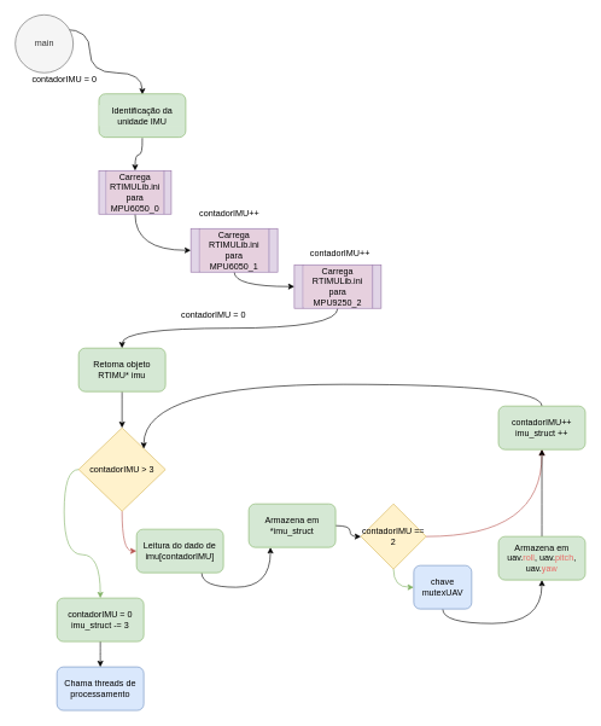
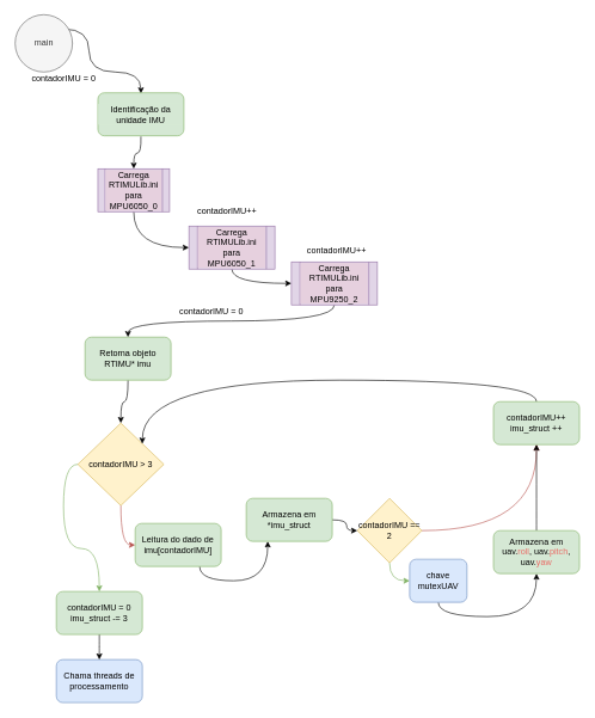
  <mxCell id="0" />
  <mxCell id="1" parent="0" />
  <mxCell id="2" parent="1" style="edgeStyle=orthogonalEdgeStyle;curved=1;orthogonalLoop=1;jettySize=auto;html=1;entryX=0.5;entryY=0;entryDx=0;entryDy=0;exitX=1;exitY=0.5;exitDx=0;exitDy=0;" edge="1" source="3"><mxGeometry as="geometry" relative="1"><mxPoint as="targetPoint" x="196" y="130" /><Array as="points"><mxPoint x="53.5" y="40" /><mxPoint x="123.5" y="40" /><mxPoint x="123.5" y="100" /><mxPoint x="196.5" y="100" /></Array></mxGeometry></mxCell>
  <mxCell id="3" value="main" parent="1" style="ellipse;whiteSpace=wrap;html=1;aspect=fixed;fillColor=#f5f5f5;strokeColor=#666666;fontColor=#333333;" vertex="1"><mxGeometry as="geometry" x="20.5" y="20" width="80" height="80" /></mxCell>
  <mxCell id="4" value="" parent="1" style="edgeStyle=orthogonalEdgeStyle;curved=1;orthogonalLoop=1;jettySize=auto;html=1;" edge="1" target="6"><mxGeometry as="geometry" relative="1"><mxPoint as="sourcePoint" x="196" y="190" /></mxGeometry></mxCell>
  <mxCell id="5" parent="1" style="edgeStyle=orthogonalEdgeStyle;curved=1;orthogonalLoop=1;jettySize=auto;html=1;entryX=0;entryY=0.5;entryDx=0;entryDy=0;exitX=0.5;exitY=1;exitDx=0;exitDy=0;" edge="1" source="6" target="10"><mxGeometry as="geometry" relative="1" /></mxCell>
  <mxCell id="6" value="&lt;span style='font: 12px/1.2 &quot;helvetica&quot;; text-align: center; color: rgb(0, 0, 0); text-transform: none; text-indent: 0px; letter-spacing: normal; text-decoration: none; word-spacing: 0px; display: inline; white-space: normal; float: none; overflow-wrap: normal;'&gt;Carrega RTIMULib.ini para MPU6050_0&lt;/span&gt;" parent="1" style="shape=process;whiteSpace=wrap;html=1;backgroundOutline=1;fillColor=#e1d5e7;strokeColor=#9673a6;labelBackgroundColor=#E6D0DE;" vertex="1"><mxGeometry x="136" y="235" as="geometry" width="100" height="60" /></mxCell>
  <mxCell id="7" parent="1" style="edgeStyle=orthogonalEdgeStyle;curved=1;orthogonalLoop=1;jettySize=auto;html=1;entryX=0.5;entryY=0;entryDx=0;entryDy=0;exitX=0.5;exitY=1;exitDx=0;exitDy=0;" edge="1" source="8" target="15"><mxGeometry as="geometry" relative="1" /></mxCell>
  <mxCell id="8" value="&lt;span style='font: 12px/1.2 &quot;helvetica&quot;; text-align: center; color: rgb(0, 0, 0); text-transform: none; text-indent: 0px; letter-spacing: normal; text-decoration: none; word-spacing: 0px; display: inline; white-space: normal; float: none; overflow-wrap: normal;'&gt;Carrega RTIMULib.ini para MPU9250_2&lt;/span&gt;" parent="1" style="shape=process;whiteSpace=wrap;html=1;backgroundOutline=1;fillColor=#e1d5e7;strokeColor=#9673a6;labelBackgroundColor=#E6D0DE;" vertex="1"><mxGeometry as="geometry" x="406" y="365" width="120" height="60" /></mxCell>
  <mxCell id="9" parent="1" style="edgeStyle=orthogonalEdgeStyle;curved=1;orthogonalLoop=1;jettySize=auto;html=1;entryX=0;entryY=0.5;entryDx=0;entryDy=0;exitX=0.5;exitY=1;exitDx=0;exitDy=0;" edge="1" source="10" target="8"><mxGeometry as="geometry" relative="1"><Array as="points" /></mxGeometry></mxCell>
  <mxCell id="10" value="&lt;span style='font: 12px/1.2 &quot;helvetica&quot;; text-align: center; color: rgb(0, 0, 0); text-transform: none; text-indent: 0px; letter-spacing: normal; text-decoration: none; word-spacing: 0px; display: inline; white-space: normal; float: none; overflow-wrap: normal;'&gt;Carrega RTIMULib.ini para MPU6050_1&lt;/span&gt;" parent="1" style="shape=process;whiteSpace=wrap;html=1;backgroundOutline=1;fillColor=#e1d5e7;strokeColor=#9673a6;labelBackgroundColor=#E6D0DE;" vertex="1"><mxGeometry as="geometry" x="263" y="315" width="120" height="60" /></mxCell>
  <mxCell id="11" value="contadorIMU = 0" parent="1" style="text;html=1;resizable=0;points=[];autosize=1;align=left;verticalAlign=top;spacingTop=-4;" vertex="1"><mxGeometry as="geometry" x="41.5" y="100" width="100" height="20" /></mxCell>
  <mxCell id="12" value="contadorIMU++" parent="1" style="text;html=1;resizable=0;points=[];autosize=1;align=left;verticalAlign=top;spacingTop=-4;" vertex="1"><mxGeometry as="geometry" x="273" y="285" width="100" height="20" /></mxCell>
  <mxCell id="13" value="contadorIMU++" parent="1" style="text;html=1;" vertex="1"><mxGeometry as="geometry" x="426" y="335" width="110" height="30" /></mxCell>
  <mxCell id="14" value="" parent="1" style="edgeStyle=orthogonalEdgeStyle;curved=1;orthogonalLoop=1;jettySize=auto;html=1;" edge="1" source="15" target="19"><mxGeometry as="geometry" relative="1" /></mxCell>
- <mxCell id="15" value="Retorna objeto RTIMU* imu" parent="1" style="rounded=1;whiteSpace=wrap;html=1;fillColor=#d5e8d4;strokeColor=#82b366;" vertex="1"><mxGeometry as="geometry" x="108" y="480" width="120" height="60" /></mxCell>
+ <mxCell id="15" value="Retorna objeto RTIMU* imu" parent="1" style="rounded=1;whiteSpace=wrap;html=1;fillColor=#d5e8d4;strokeColor=#82b366;" vertex="1"><mxGeometry x="118" y="470" as="geometry" width="120" height="60" /></mxCell>
  <mxCell id="16" value="contadorIMU = 0" parent="1" style="text;html=1;resizable=0;points=[];autosize=1;align=left;verticalAlign=top;spacingTop=-4;" vertex="1"><mxGeometry as="geometry" x="248" y="425" width="100" height="20" /></mxCell>
  <mxCell id="17" parent="1" style="edgeStyle=orthogonalEdgeStyle;curved=1;orthogonalLoop=1;jettySize=auto;html=1;entryX=0;entryY=0.5;entryDx=0;entryDy=0;fillColor=#f8cecc;strokeColor=#b85450;" edge="1" source="19" target="22"><mxGeometry as="geometry" relative="1" /></mxCell>
  <mxCell id="18" parent="1" style="edgeStyle=orthogonalEdgeStyle;curved=1;orthogonalLoop=1;jettySize=auto;html=1;exitX=0;exitY=0.5;exitDx=0;exitDy=0;entryX=0.5;entryY=0;entryDx=0;entryDy=0;fillColor=#d5e8d4;strokeColor=#82b366;" edge="1" source="19" target="29"><mxGeometry as="geometry" relative="1" /></mxCell>
  <mxCell id="19" value="contadorIMU &amp;gt; 3" parent="1" style="rhombus;whiteSpace=wrap;html=1;fillColor=#fff2cc;strokeColor=#d6b656;" vertex="1"><mxGeometry as="geometry" x="108" y="590" width="120" height="115" /></mxCell>
  <mxCell id="20" value="&lt;span style='font: 12px/1.2 &quot;helvetica&quot;; text-align: center; color: rgb(0, 0, 0); text-transform: none; text-indent: 0px; letter-spacing: normal; text-decoration: none; word-spacing: 0px; display: inline; white-space: normal; float: none; overflow-wrap: normal;'&gt;Identificação da unidade IMU&lt;/span&gt;" parent="1" style="rounded=1;whiteSpace=wrap;html=1;fillColor=#d5e8d4;strokeColor=#82b366;labelBackgroundColor=#D5E8D4;" vertex="1"><mxGeometry as="geometry" x="136" y="129" width="120" height="60" /></mxCell>
  <mxCell id="21" parent="1" style="edgeStyle=orthogonalEdgeStyle;curved=1;orthogonalLoop=1;jettySize=auto;html=1;entryX=0.25;entryY=1;entryDx=0;entryDy=0;exitX=0.75;exitY=1;exitDx=0;exitDy=0;" edge="1" source="22" target="24"><mxGeometry as="geometry" relative="1" /></mxCell>
  <mxCell id="22" value="Leitura do dado de&lt;br&gt;imu[contadorIMU]" parent="1" style="rounded=1;whiteSpace=wrap;html=1;fillColor=#d5e8d4;strokeColor=#82b366;" vertex="1"><mxGeometry as="geometry" x="188" y="730" width="120" height="60" /></mxCell>
  <mxCell id="23" parent="1" style="edgeStyle=orthogonalEdgeStyle;curved=1;orthogonalLoop=1;jettySize=auto;html=1;entryX=0;entryY=0.5;entryDx=0;entryDy=0;" edge="1" source="24" target="32"><mxGeometry as="geometry" relative="1" /></mxCell>
  <mxCell id="24" value="Armazena em *imu_struct" parent="1" style="rounded=1;whiteSpace=wrap;html=1;fillColor=#d5e8d4;strokeColor=#82b366;" vertex="1"><mxGeometry x="343" y="695" as="geometry" width="120" height="60" /></mxCell>
  <mxCell id="25" parent="1" style="edgeStyle=orthogonalEdgeStyle;curved=1;orthogonalLoop=1;jettySize=auto;html=1;entryX=1;entryY=0;entryDx=0;entryDy=0;" edge="1" source="26" target="19"><mxGeometry as="geometry" relative="1"><Array as="points"><mxPoint x="198" y="530" /></Array></mxGeometry></mxCell>
  <mxCell id="26" value="contadorIMU++&lt;br&gt;imu_struct ++" parent="1" style="rounded=1;whiteSpace=wrap;html=1;fillColor=#d5e8d4;strokeColor=#82b366;" vertex="1"><mxGeometry as="geometry" x="688" y="560" width="120" height="60" /></mxCell>
  <mxCell id="27" value="Chama threads de processamento" parent="1" style="rounded=1;whiteSpace=wrap;html=1;fillColor=#dae8fc;strokeColor=#6c8ebf;" vertex="1"><mxGeometry as="geometry" x="78" y="920" width="120" height="60" /></mxCell>
  <mxCell id="28" value="" parent="1" style="edgeStyle=orthogonalEdgeStyle;curved=1;orthogonalLoop=1;jettySize=auto;html=1;" edge="1" source="29" target="27"><mxGeometry as="geometry" relative="1" /></mxCell>
  <mxCell id="29" value="contadorIMU = 0&lt;br&gt;imu_struct -= 3" parent="1" style="rounded=1;whiteSpace=wrap;html=1;fillColor=#d5e8d4;strokeColor=#82b366;" vertex="1"><mxGeometry as="geometry" x="78" y="825" width="120" height="60" /></mxCell>
  <mxCell id="30" parent="1" style="edgeStyle=orthogonalEdgeStyle;curved=1;orthogonalLoop=1;jettySize=auto;html=1;entryX=0;entryY=0.5;entryDx=0;entryDy=0;fillColor=#d5e8d4;strokeColor=#82b366;" edge="1" source="32" target="34"><mxGeometry as="geometry" relative="1" /></mxCell>
  <mxCell id="31" parent="1" style="edgeStyle=orthogonalEdgeStyle;curved=1;orthogonalLoop=1;jettySize=auto;html=1;fillColor=#f8cecc;strokeColor=#b85450;" edge="1" source="32"><mxGeometry as="geometry" relative="1"><mxPoint as="targetPoint" x="748" y="620" /></mxGeometry></mxCell>
  <mxCell id="32" value="contadorIMU == 2" parent="1" style="rhombus;whiteSpace=wrap;html=1;rounded=0;fillColor=#fff2cc;strokeColor=#d6b656;" vertex="1"><mxGeometry as="geometry" x="498" y="695" width="90" height="90" /></mxCell>
  <mxCell id="33" parent="1" style="edgeStyle=orthogonalEdgeStyle;curved=1;orthogonalLoop=1;jettySize=auto;html=1;entryX=0.5;entryY=1;entryDx=0;entryDy=0;exitX=0.5;exitY=1;exitDx=0;exitDy=0;" edge="1" source="34" target="36"><mxGeometry as="geometry" relative="1" /></mxCell>
  <mxCell id="34" value="chave mutexUAV" parent="1" style="rounded=1;whiteSpace=wrap;html=1;fillColor=#dae8fc;strokeColor=#6c8ebf;" vertex="1"><mxGeometry as="geometry" x="571" y="780" width="80" height="60" /></mxCell>
  <mxCell id="35" parent="1" style="edgeStyle=orthogonalEdgeStyle;curved=1;orthogonalLoop=1;jettySize=auto;html=1;entryX=0.5;entryY=1;entryDx=0;entryDy=0;" edge="1" source="36" target="26"><mxGeometry as="geometry" relative="1" /></mxCell>
  <mxCell id="36" value="Armazena em uav.&lt;font color=&quot;#ea6b66&quot;&gt;roll&lt;/font&gt;, uav.&lt;font color=&quot;#ea6b66&quot;&gt;pitch&lt;/font&gt;, uav.&lt;font color=&quot;#ea6b66&quot;&gt;yaw&lt;/font&gt;" parent="1" style="rounded=1;whiteSpace=wrap;html=1;fillColor=#d5e8d4;strokeColor=#82b366;" vertex="1"><mxGeometry as="geometry" x="688" y="740" width="120" height="60" /></mxCell>
